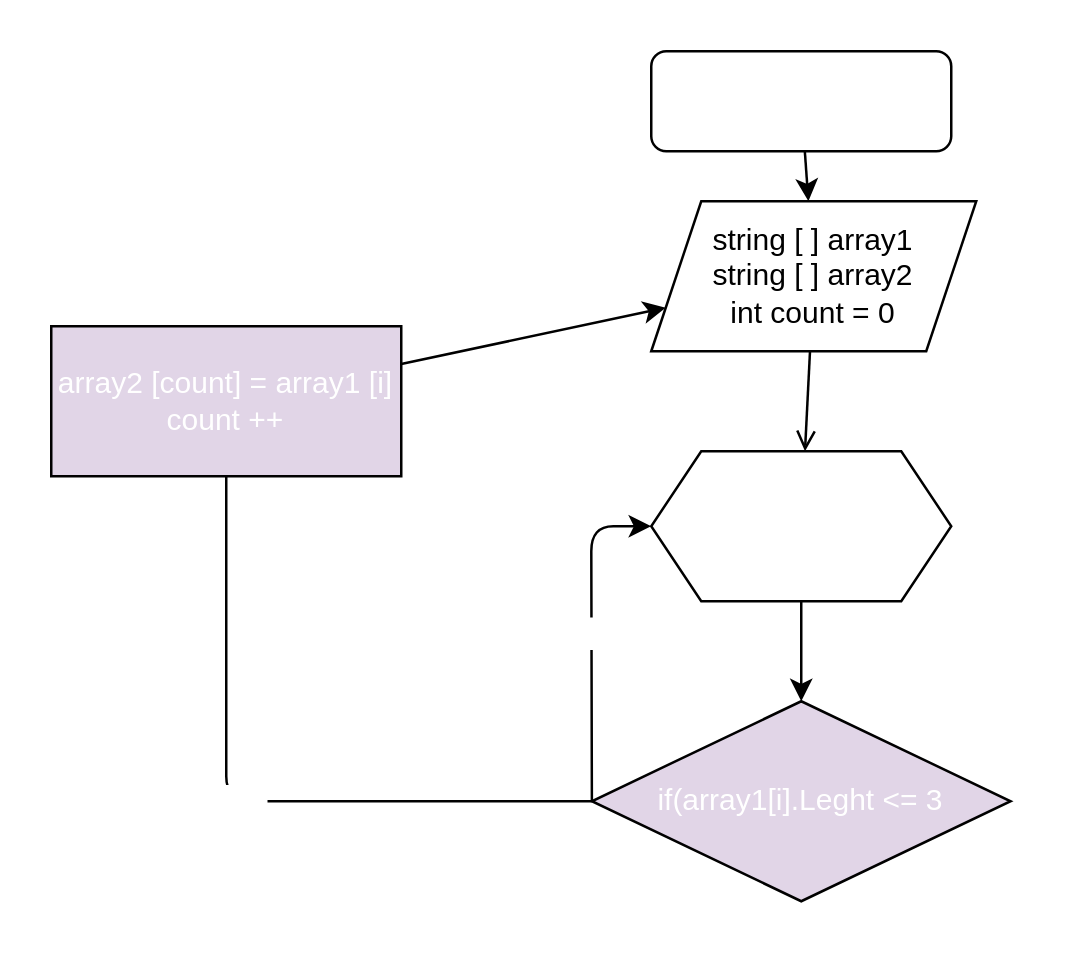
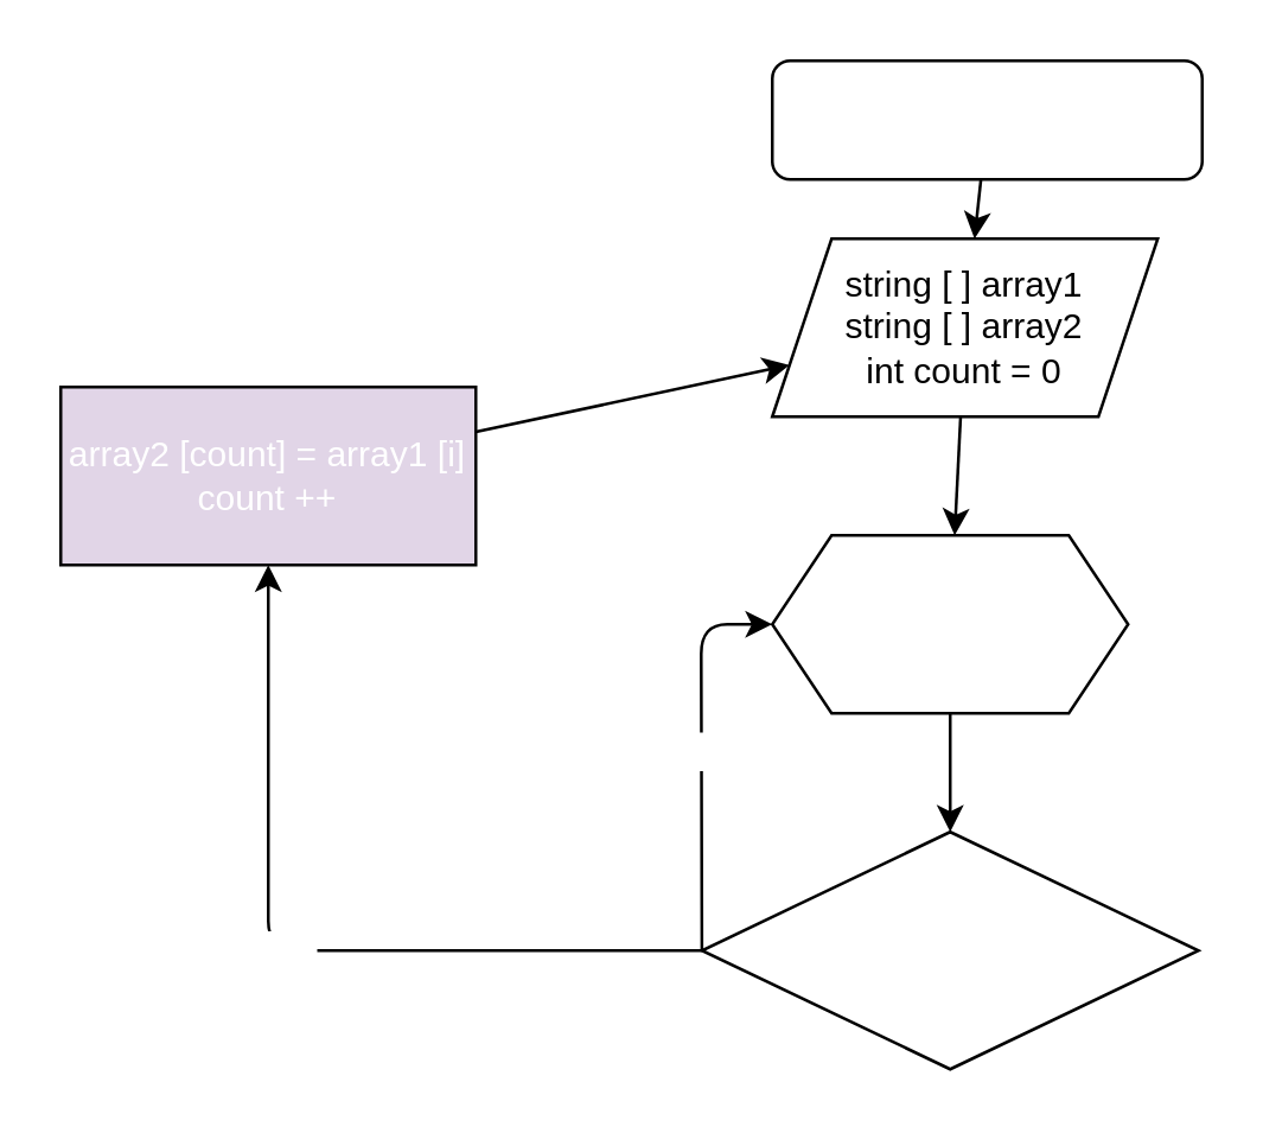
  <mxCell id="0" />
  <mxCell id="1" parent="0" />
  <mxCell id="2" value="" style="edgeStyle=none;html=1;" edge="1" parent="1" source="3" target="5"><mxGeometry relative="1" as="geometry" /></mxCell>
- <mxCell id="3" value="&lt;font color=&quot;#ffffff&quot;&gt;VerificationMethod&lt;/font&gt;" style="rounded=1;whiteSpace=wrap;html=1;" vertex="1" parent="1"><mxGeometry x="260" y="20" width="120" height="40" as="geometry" /></mxCell>
- <mxCell id="4" value="" style="edgeStyle=none;html=1;fontColor=#FFFFFF;endArrow=open;" edge="1" parent="1" source="5" target="7"><mxGeometry relative="1" as="geometry" /></mxCell>
+ <mxCell id="3" value="&lt;font color=&quot;#ffffff&quot;&gt;VerificationMethod&lt;/font&gt;" style="rounded=1;whiteSpace=wrap;html=1;" vertex="1" parent="1"><mxGeometry x="260" y="20" width="145" height="40" as="geometry" /></mxCell>
+ <mxCell id="4" value="" style="edgeStyle=none;html=1;fontColor=#FFFFFF;" edge="1" parent="1" source="5" target="7"><mxGeometry relative="1" as="geometry" /></mxCell>
  <mxCell id="5" value="string [ ] array1&lt;br&gt;string [ ] array2&lt;br&gt;int count = 0" style="shape=parallelogram;perimeter=parallelogramPerimeter;whiteSpace=wrap;html=1;fixedSize=1;" vertex="1" parent="1"><mxGeometry x="260" y="80" width="130" height="60" as="geometry" /></mxCell>
  <mxCell id="6" value="" style="edgeStyle=none;html=1;fontColor=#FFFFFF;" edge="1" parent="1" source="7" target="10"><mxGeometry relative="1" as="geometry" /></mxCell>
  <mxCell id="7" value="for(int i = 0, i &amp;lt; array1.Leght, i ++)" style="shape=hexagon;perimeter=hexagonPerimeter2;whiteSpace=wrap;html=1;fixedSize=1;fontColor=#FFFFFF;" vertex="1" parent="1"><mxGeometry x="260" y="180" width="120" height="60" as="geometry" /></mxCell>
  <mxCell id="8" value="No" style="edgeStyle=none;html=1;entryX=0;entryY=0.5;entryDx=0;entryDy=0;fontColor=#FFFFFF;exitX=0;exitY=0.5;exitDx=0;exitDy=0;" edge="1" parent="1" source="10" target="7"><mxGeometry relative="1" as="geometry"><mxPoint x="20" y="320" as="sourcePoint" /><Array as="points"><mxPoint x="236" y="210" /></Array></mxGeometry></mxCell>
- <mxCell id="9" value="Yes" style="edgeStyle=none;html=1;entryX=0.5;entryY=1;entryDx=0;entryDy=0;fontColor=#FFFFFF;endArrow=none;" edge="1" parent="1" source="10" target="12"><mxGeometry relative="1" as="geometry"><Array as="points"><mxPoint x="90" y="320" /></Array></mxGeometry></mxCell>
- <mxCell id="10" value="if(array1[i].Leght &amp;lt;= 3" style="rhombus;whiteSpace=wrap;html=1;fontColor=#FFFFFF;fillColor=#e1d5e7;" vertex="1" parent="1"><mxGeometry x="236.25" y="280" width="167.5" height="80" as="geometry" /></mxCell>
+ <mxCell id="9" value="Yes" style="edgeStyle=none;html=1;entryX=0.5;entryY=1;entryDx=0;entryDy=0;fontColor=#FFFFFF;" edge="1" parent="1" source="10" target="12"><mxGeometry relative="1" as="geometry"><Array as="points"><mxPoint x="90" y="320" /></Array></mxGeometry></mxCell>
+ <mxCell id="10" value="if(array1[i].Leght &amp;lt;= 3" style="rhombus;whiteSpace=wrap;html=1;fontColor=#FFFFFF;" vertex="1" parent="1"><mxGeometry x="236.25" y="280" width="167.5" height="80" as="geometry" /></mxCell>
  <mxCell id="11" value="" style="edgeStyle=none;html=1;fontColor=#FFFFFF;" edge="1" parent="1" source="12" target="5"><mxGeometry relative="1" as="geometry" /></mxCell>
  <mxCell id="12" value="array2 [count] = array1 [i]&lt;br&gt;count ++" style="rounded=0;whiteSpace=wrap;html=1;fontColor=#FFFFFF;fillColor=#e1d5e7;" vertex="1" parent="1"><mxGeometry x="20" y="130" width="140" height="60" as="geometry" /></mxCell>
